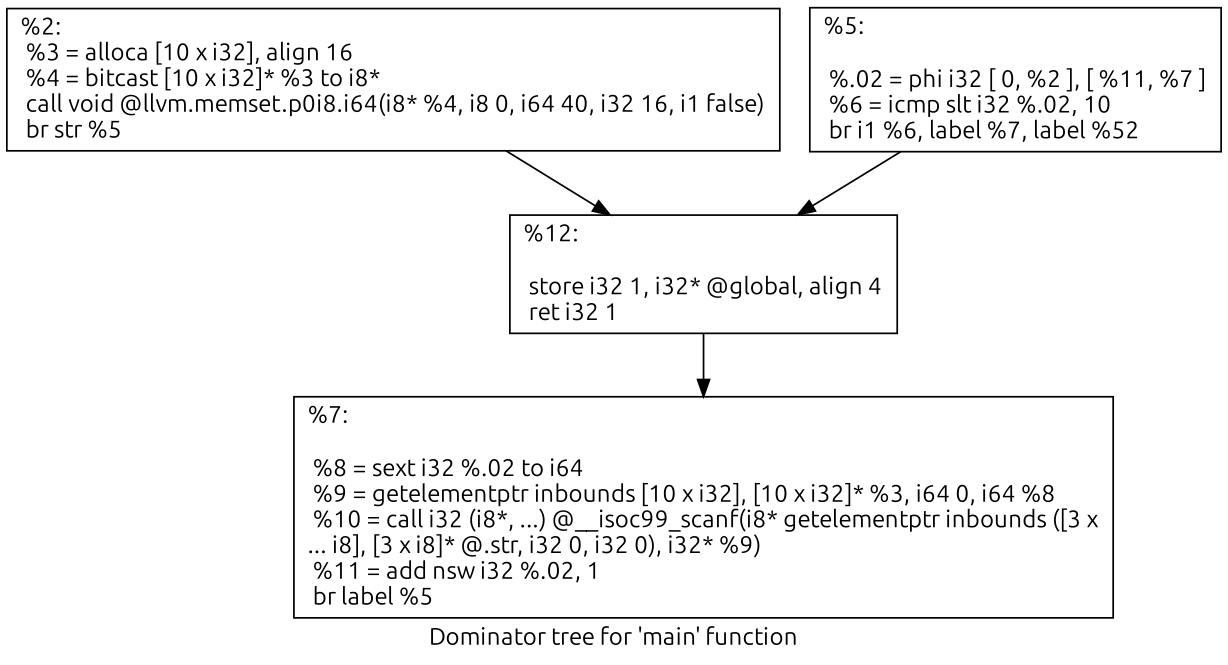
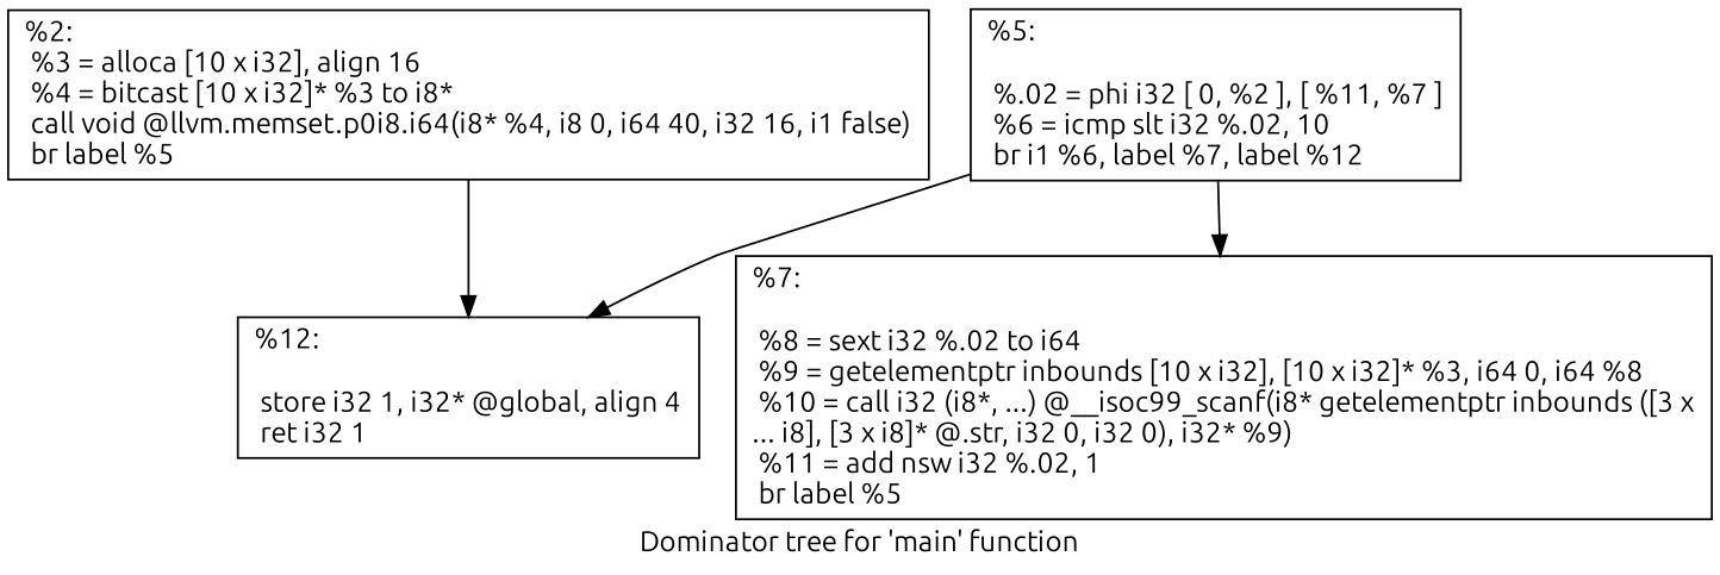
  digraph {
    fontname=Ubuntu
    label="Dominator tree for 'main' function"
    node [fontname=Ubuntu shape=record]
    edge [fontname=Ubuntu]
-   n1 [label="{%2:\l  %3 = alloca [10 x i32], align 16\l  %4 = bitcast [10 x i32]* %3 to i8*\l  call void @llvm.memset.p0i8.i64(i8* %4, i8 0, i64 40, i32 16, i1 false)\l  br str %5\l}"]
+   n1 [label="{%2:\l  %3 = alloca [10 x i32], align 16\l  %4 = bitcast [10 x i32]* %3 to i8*\l  call void @llvm.memset.p0i8.i64(i8* %4, i8 0, i64 40, i32 16, i1 false)\l  br label %5\l}"]
    n2 [label="{%12:\l\l  store i32 1, i32* @global, align 4\l  ret i32 1\l}"]
-   n3 [label="{%5:\l\l  %.02 = phi i32 [ 0, %2 ], [ %11, %7 ]\l  %6 = icmp slt i32 %.02, 10\l  br i1 %6, label %7, label %52\l}"]
+   n3 [label="{%5:\l\l  %.02 = phi i32 [ 0, %2 ], [ %11, %7 ]\l  %6 = icmp slt i32 %.02, 10\l  br i1 %6, label %7, label %12\l}"]
    n4 [label="{%7:\l\l  %8 = sext i32 %.02 to i64\l  %9 = getelementptr inbounds [10 x i32], [10 x i32]* %3, i64 0, i64 %8\l  %10 = call i32 (i8*, ...) @__isoc99_scanf(i8* getelementptr inbounds ([3 x\l... i8], [3 x i8]* @.str, i32 0, i32 0), i32* %9)\l  %11 = add nsw i32 %.02, 1\l  br label %5\l}"]
    n1 -> n2
    n3 -> n2
-   n2 -> n4
+   n3 -> n4
  }
